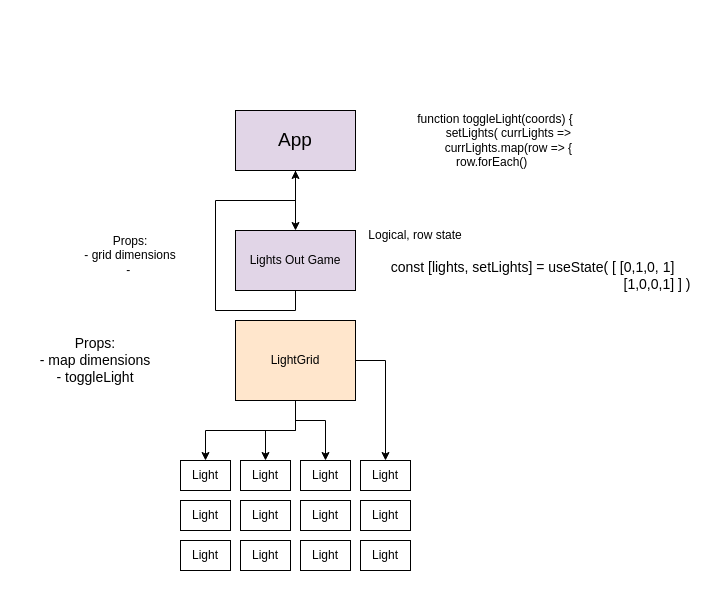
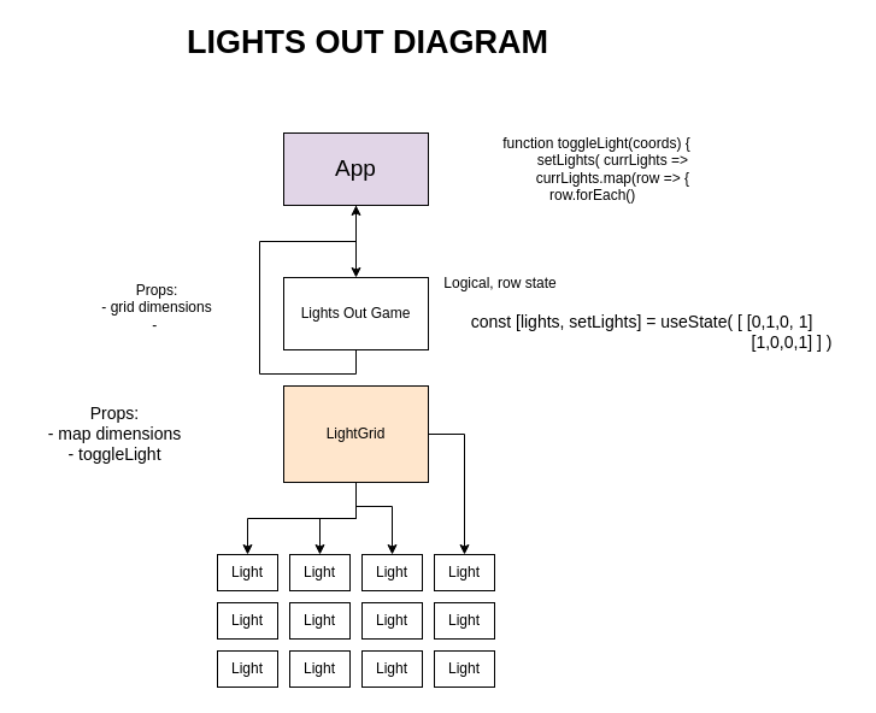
  <mxCell id="0" />
  <mxCell id="1" parent="0" />
+ <mxCell id="2" value="&lt;font style=&quot;font-size: 27px;&quot;&gt;&lt;b&gt;LIGHTS OUT DIAGRAM&lt;/b&gt;&lt;/font&gt;" style="text;html=1;strokeColor=none;fillColor=none;align=center;verticalAlign=middle;whiteSpace=wrap;rounded=0;" vertex="1" parent="1"><mxGeometry x="85" y="20" width="440" height="30" as="geometry" /></mxCell>
  <mxCell id="3" value="&lt;font style=&quot;font-size: 19px;&quot;&gt;App&lt;/font&gt;" style="rounded=0;whiteSpace=wrap;html=1;fillColor=#e1d5e7;" vertex="1" parent="1"><mxGeometry x="235" y="110" width="120" height="60" as="geometry" /></mxCell>
  <mxCell id="4" value="" style="endArrow=classic;html=1;rounded=0;exitX=0.5;exitY=1;exitDx=0;exitDy=0;" edge="1" parent="1" source="3"><mxGeometry width="50" height="50" relative="1" as="geometry"><mxPoint x="285" y="380" as="sourcePoint" /><mxPoint x="295" y="230" as="targetPoint" /></mxGeometry></mxCell>
  <mxCell id="5" style="edgeStyle=orthogonalEdgeStyle;rounded=0;orthogonalLoop=1;jettySize=auto;html=1;exitX=0.5;exitY=1;exitDx=0;exitDy=0;" edge="1" parent="1" source="6" target="3"><mxGeometry relative="1" as="geometry" /></mxCell>
- <mxCell id="6" value="Lights Out Game" style="rounded=0;whiteSpace=wrap;html=1;fillColor=#e1d5e7;" vertex="1" parent="1"><mxGeometry x="235" y="230" width="120" height="60" as="geometry" /></mxCell>
+ <mxCell id="6" value="Lights Out Game" style="rounded=0;whiteSpace=wrap;html=1;" vertex="1" parent="1"><mxGeometry x="235" y="230" width="120" height="60" as="geometry" /></mxCell>
  <mxCell id="7" value="Logical, row state" style="text;html=1;strokeColor=none;fillColor=none;align=center;verticalAlign=middle;whiteSpace=wrap;rounded=0;" vertex="1" parent="1"><mxGeometry x="350" y="220" width="130" height="30" as="geometry" /></mxCell>
  <mxCell id="8" value="Light" style="rounded=0;whiteSpace=wrap;html=1;" vertex="1" parent="1"><mxGeometry x="180" y="460" width="50" height="30" as="geometry" /></mxCell>
  <mxCell id="9" value="Light" style="rounded=0;whiteSpace=wrap;html=1;" vertex="1" parent="1"><mxGeometry x="240" y="460" width="50" height="30" as="geometry" /></mxCell>
  <mxCell id="10" value="Light" style="rounded=0;whiteSpace=wrap;html=1;" vertex="1" parent="1"><mxGeometry x="300" y="460" width="50" height="30" as="geometry" /></mxCell>
  <mxCell id="11" value="Light" style="rounded=0;whiteSpace=wrap;html=1;" vertex="1" parent="1"><mxGeometry x="360" y="460" width="50" height="30" as="geometry" /></mxCell>
  <mxCell id="12" value="Light" style="rounded=0;whiteSpace=wrap;html=1;" vertex="1" parent="1"><mxGeometry x="180" y="500" width="50" height="30" as="geometry" /></mxCell>
  <mxCell id="13" value="Light" style="rounded=0;whiteSpace=wrap;html=1;" vertex="1" parent="1"><mxGeometry x="240" y="500" width="50" height="30" as="geometry" /></mxCell>
  <mxCell id="14" value="Light" style="rounded=0;whiteSpace=wrap;html=1;" vertex="1" parent="1"><mxGeometry x="300" y="500" width="50" height="30" as="geometry" /></mxCell>
  <mxCell id="15" value="Light" style="rounded=0;whiteSpace=wrap;html=1;" vertex="1" parent="1"><mxGeometry x="360" y="500" width="50" height="30" as="geometry" /></mxCell>
  <mxCell id="16" value="Light" style="rounded=0;whiteSpace=wrap;html=1;" vertex="1" parent="1"><mxGeometry x="180" y="540" width="50" height="30" as="geometry" /></mxCell>
  <mxCell id="17" value="Light" style="rounded=0;whiteSpace=wrap;html=1;" vertex="1" parent="1"><mxGeometry x="240" y="540" width="50" height="30" as="geometry" /></mxCell>
  <mxCell id="18" value="Light" style="rounded=0;whiteSpace=wrap;html=1;" vertex="1" parent="1"><mxGeometry x="300" y="540" width="50" height="30" as="geometry" /></mxCell>
  <mxCell id="19" value="Light" style="rounded=0;whiteSpace=wrap;html=1;" vertex="1" parent="1"><mxGeometry x="360" y="540" width="50" height="30" as="geometry" /></mxCell>
  <mxCell id="20" style="edgeStyle=orthogonalEdgeStyle;rounded=0;orthogonalLoop=1;jettySize=auto;html=1;exitX=0.5;exitY=1;exitDx=0;exitDy=0;" edge="1" parent="1" source="24" target="8"><mxGeometry relative="1" as="geometry" /></mxCell>
  <mxCell id="21" style="edgeStyle=orthogonalEdgeStyle;rounded=0;orthogonalLoop=1;jettySize=auto;html=1;entryX=0.5;entryY=0;entryDx=0;entryDy=0;" edge="1" parent="1" source="24" target="9"><mxGeometry relative="1" as="geometry" /></mxCell>
  <mxCell id="22" style="edgeStyle=orthogonalEdgeStyle;rounded=0;orthogonalLoop=1;jettySize=auto;html=1;entryX=0.5;entryY=0;entryDx=0;entryDy=0;" edge="1" parent="1" source="24" target="10"><mxGeometry relative="1" as="geometry"><Array as="points"><mxPoint x="295" y="420" /><mxPoint x="325" y="420" /></Array></mxGeometry></mxCell>
  <mxCell id="23" style="edgeStyle=orthogonalEdgeStyle;rounded=0;orthogonalLoop=1;jettySize=auto;html=1;entryX=0.5;entryY=0;entryDx=0;entryDy=0;" edge="1" parent="1" source="24" target="11"><mxGeometry relative="1" as="geometry" /></mxCell>
  <mxCell id="24" value="LightGrid" style="rounded=0;whiteSpace=wrap;html=1;fillColor=#ffe6cc;" vertex="1" parent="1"><mxGeometry x="235" y="320" width="120" height="80" as="geometry" /></mxCell>
  <mxCell id="25" value="&lt;font style=&quot;font-size: 14px;&quot;&gt;Props:&lt;br&gt;- map dimensions&lt;br&gt;- toggleLight&lt;/font&gt;" style="text;html=1;strokeColor=none;fillColor=none;align=center;verticalAlign=middle;whiteSpace=wrap;rounded=0;" vertex="1" parent="1"><mxGeometry x="20" y="315" width="150" height="90" as="geometry" /></mxCell>
  <mxCell id="26" value="&lt;font style=&quot;font-size: 14px;&quot;&gt;const [lights, setLights] = useState( [ [0,1,0, 1]&lt;br&gt;&lt;span style=&quot;white-space: pre;&quot;&gt;&#09;&lt;/span&gt;&lt;span style=&quot;white-space: pre;&quot;&gt;&#09;&lt;/span&gt;&lt;span style=&quot;white-space: pre;&quot;&gt;&#09;&lt;/span&gt;&lt;span style=&quot;white-space: pre;&quot;&gt;&#09;&lt;/span&gt;&lt;span style=&quot;white-space: pre;&quot;&gt;&#09;&lt;/span&gt;&lt;span style=&quot;white-space: pre;&quot;&gt;&#09;&lt;/span&gt;&lt;span style=&quot;white-space: pre;&quot;&gt;&#09;&lt;/span&gt;&amp;nbsp; &amp;nbsp; &amp;nbsp; &amp;nbsp; [1,0,0,1] ] )&lt;/font&gt;" style="text;html=1;strokeColor=none;fillColor=none;align=center;verticalAlign=middle;whiteSpace=wrap;rounded=0;" vertex="1" parent="1"><mxGeometry x="360" y="260" width="345" height="30" as="geometry" /></mxCell>
  <mxCell id="27" value="Props:&lt;br&gt;- grid dimensions&lt;br&gt;-&amp;nbsp;" style="text;html=1;strokeColor=none;fillColor=none;align=center;verticalAlign=middle;whiteSpace=wrap;rounded=0;" vertex="1" parent="1"><mxGeometry x="70" y="240" width="120" height="30" as="geometry" /></mxCell>
  <mxCell id="28" value="function toggleLight(coords) {&lt;br&gt;&lt;span style=&quot;white-space: pre;&quot;&gt;&#09;&lt;/span&gt;setLights( currLights =&amp;gt; &lt;span style=&quot;white-space: pre;&quot;&gt;&#09;&lt;/span&gt;currLights.map(row =&amp;gt; {&lt;br&gt;row.forEach()&amp;nbsp;&amp;nbsp;" style="text;html=1;strokeColor=none;fillColor=none;align=center;verticalAlign=middle;whiteSpace=wrap;rounded=0;" vertex="1" parent="1"><mxGeometry x="395" y="80" width="200" height="120" as="geometry" /></mxCell>
